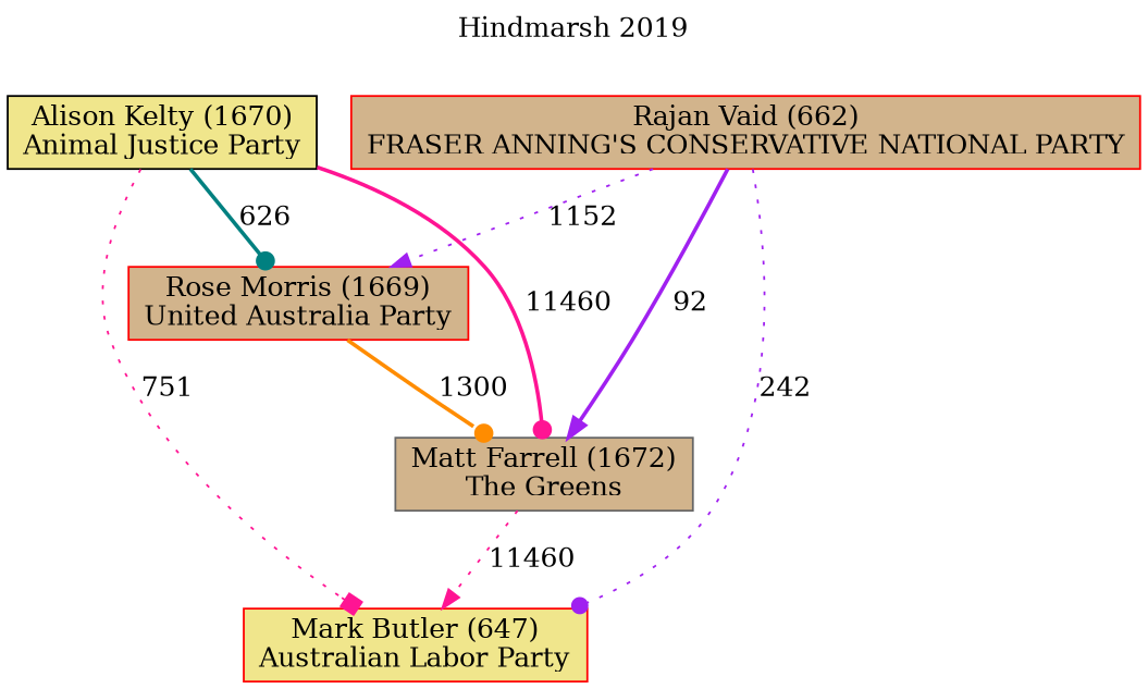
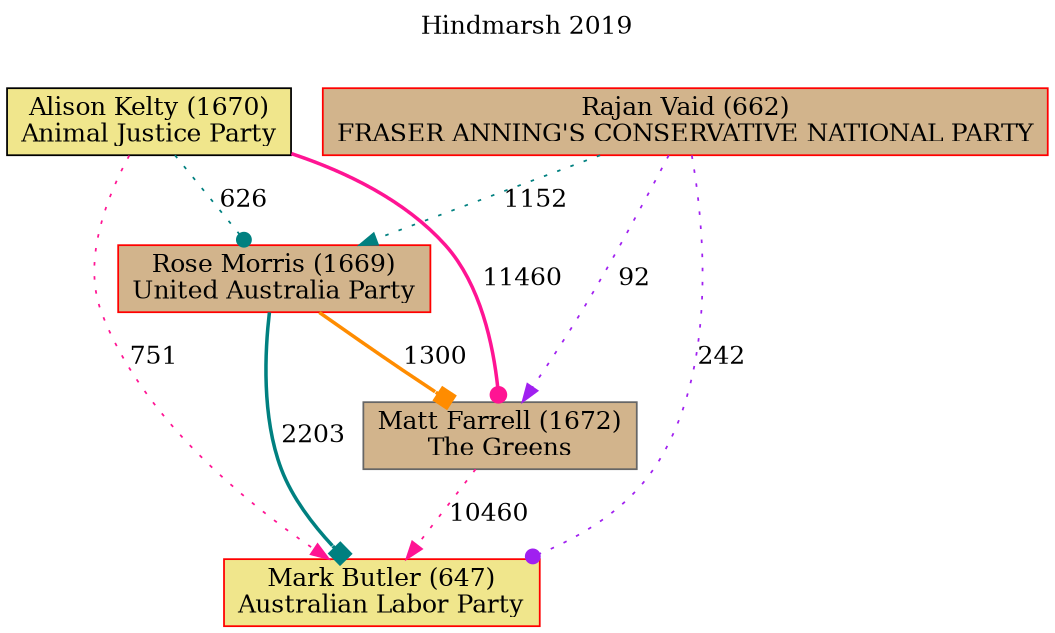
  digraph {
    label="Hindmarsh 2019"
    labelloc=t
    mclimit=10
    node [color=red fillcolor=tan shape=box style=filled]
    edge [arrowhead=normal color=deeppink style=bold]
    n1 [fillcolor=khaki label="Mark Butler (647)\nAustralian Labor Party"]
    n2 [color=gray40 label="Matt Farrell (1672)\nThe Greens"]
    n3 [label="Rose Morris (1669)\nUnited Australia Party"]
    n4 [color=black fillcolor=khaki label="Alison Kelty (1670)\nAnimal Justice Party"]
    n5 [label="Rajan Vaid (662)\nFRASER ANNING'S CONSERVATIVE NATIONAL PARTY"]
-   n2 -> n1 [label=11460 style=dotted]
-   n3 -> n2 [arrowhead=dot color=darkorange label=1300]
-   n4 -> n1 [arrowhead=box label=751 style=dotted]
+   n2 -> n1 [label=10460 style=dotted]
+   n3 -> n1 [arrowhead=box color=teal label=2203]
+   n3 -> n2 [arrowhead=box color=darkorange label=1300]
+   n4 -> n1 [label=751 style=dotted]
    n4 -> n2 [arrowhead=dot label=11460]
-   n4 -> n3 [arrowhead=dot color=teal label=626]
+   n4 -> n3 [arrowhead=dot color=teal label=626 style=dotted]
    n5 -> n1 [arrowhead=dot color=purple label=242 style=dotted]
-   n5 -> n2 [color=purple label=92]
-   n5 -> n3 [color=purple label=1152 style=dotted]
+   n5 -> n2 [color=purple label=92 style=dotted]
+   n5 -> n3 [color=teal label=1152 style=dotted]
  }
